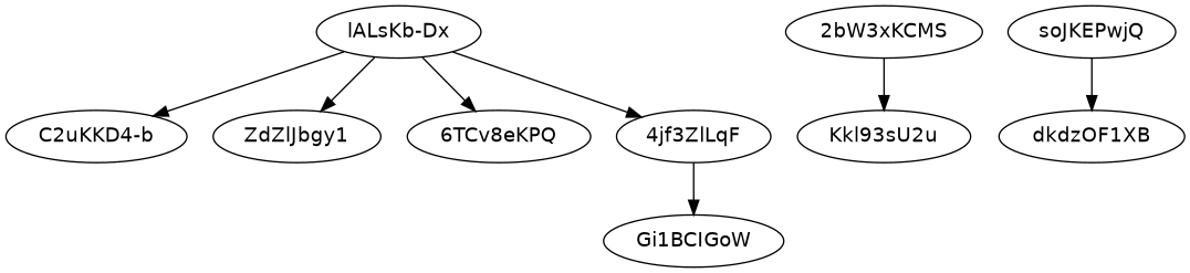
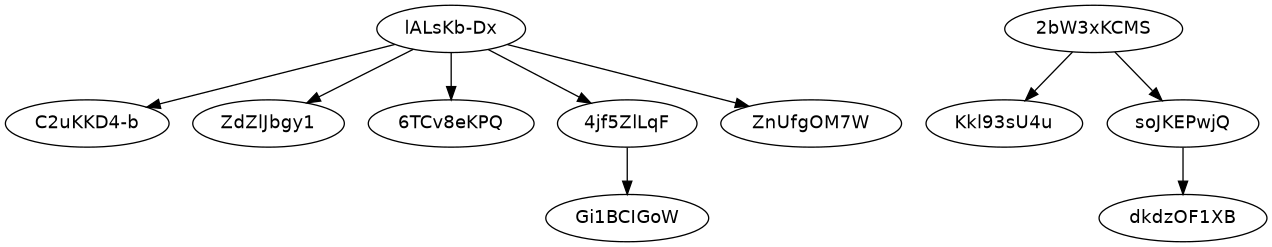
  strict digraph {
    fontname="DejaVu Sans"
    node [fontname="DejaVu Sans"]
    edge [fontname="DejaVu Sans"]
    "lALsKb-Dx"
    "C2uKKD4-b"
    ZdZlJbgy1
    n4 [label="6TCv8eKPQ"]
-   "4jf3ZlLqF"
+   "4jf3ZlLqF" [label="4jf5ZlLqF"]
+   ZnUfgOM7W
    "2bW3xKCMS"
-   Kkl93sU4u [label=Kkl93sU2u]
+   Kkl93sU4u
    soJKEPwjQ
    Gi1BCIGoW
    dkdzOF1XB
    "lALsKb-Dx" -> "C2uKKD4-b"
    "lALsKb-Dx" -> ZdZlJbgy1
    "lALsKb-Dx" -> n4
    "lALsKb-Dx" -> "4jf3ZlLqF"
+   "lALsKb-Dx" -> ZnUfgOM7W
    "4jf3ZlLqF" -> Gi1BCIGoW
    "2bW3xKCMS" -> Kkl93sU4u
+   "2bW3xKCMS" -> soJKEPwjQ
    soJKEPwjQ -> dkdzOF1XB
  }
